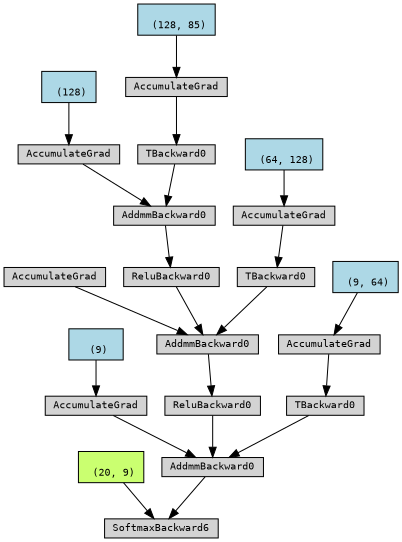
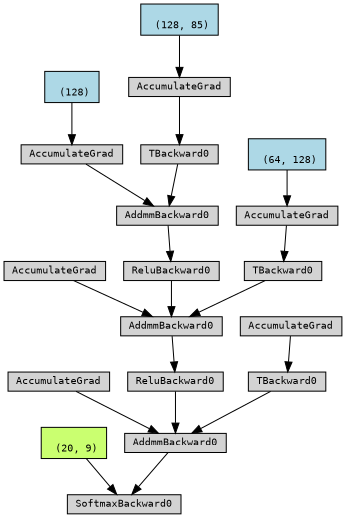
  digraph {
    node [align=left fontname=monospace fontsize=10 ranksep=0.1 shape=box style=filled]
    n1 [fillcolor=darkolivegreen1 height=0.2 label="\n (20, 9)"]
-   n2 [height=0.2 label=SoftmaxBackward6]
+   n2 [height=0.2 label=SoftmaxBackward0]
    n3 [height=0.2 label=AddmmBackward0]
    n4 [height=0.2 label=AccumulateGrad]
-   n5 [fillcolor=lightblue height=0.2 label="\n (9)"]
    n6 [height=0.2 label=ReluBackward0]
    n7 [height=0.2 label=AddmmBackward0]
    n8 [height=0.2 label=AccumulateGrad]
    n9 [height=0.2 label=ReluBackward0]
    n10 [height=0.2 label=AddmmBackward0]
    n11 [height=0.2 label=AccumulateGrad]
    n12 [fillcolor=lightblue height=0.2 label="\n (128)"]
    n13 [height=0.2 label=TBackward0]
    n14 [height=0.2 label=AccumulateGrad]
    n15 [fillcolor=lightblue height=0.2 label="\n (128, 85)"]
    n16 [height=0.2 label=TBackward0]
    n17 [height=0.2 label=AccumulateGrad]
    n18 [fillcolor=lightblue height=0.2 label="\n (64, 128)"]
    n19 [height=0.2 label=TBackward0]
    n20 [height=0.2 label=AccumulateGrad]
-   n21 [fillcolor=lightblue height=0.2 label="\n (9, 64)"]
    n1 -> n2
    n3 -> n2
    n4 -> n3
-   n5 -> n4
    n6 -> n3
    n7 -> n6
    n8 -> n7
    n9 -> n7
    n10 -> n9
    n11 -> n10
    n12 -> n11
    n13 -> n10
    n14 -> n13
    n15 -> n14
    n16 -> n7
    n17 -> n16
    n18 -> n17
    n19 -> n3
    n20 -> n19
-   n21 -> n20
  }
